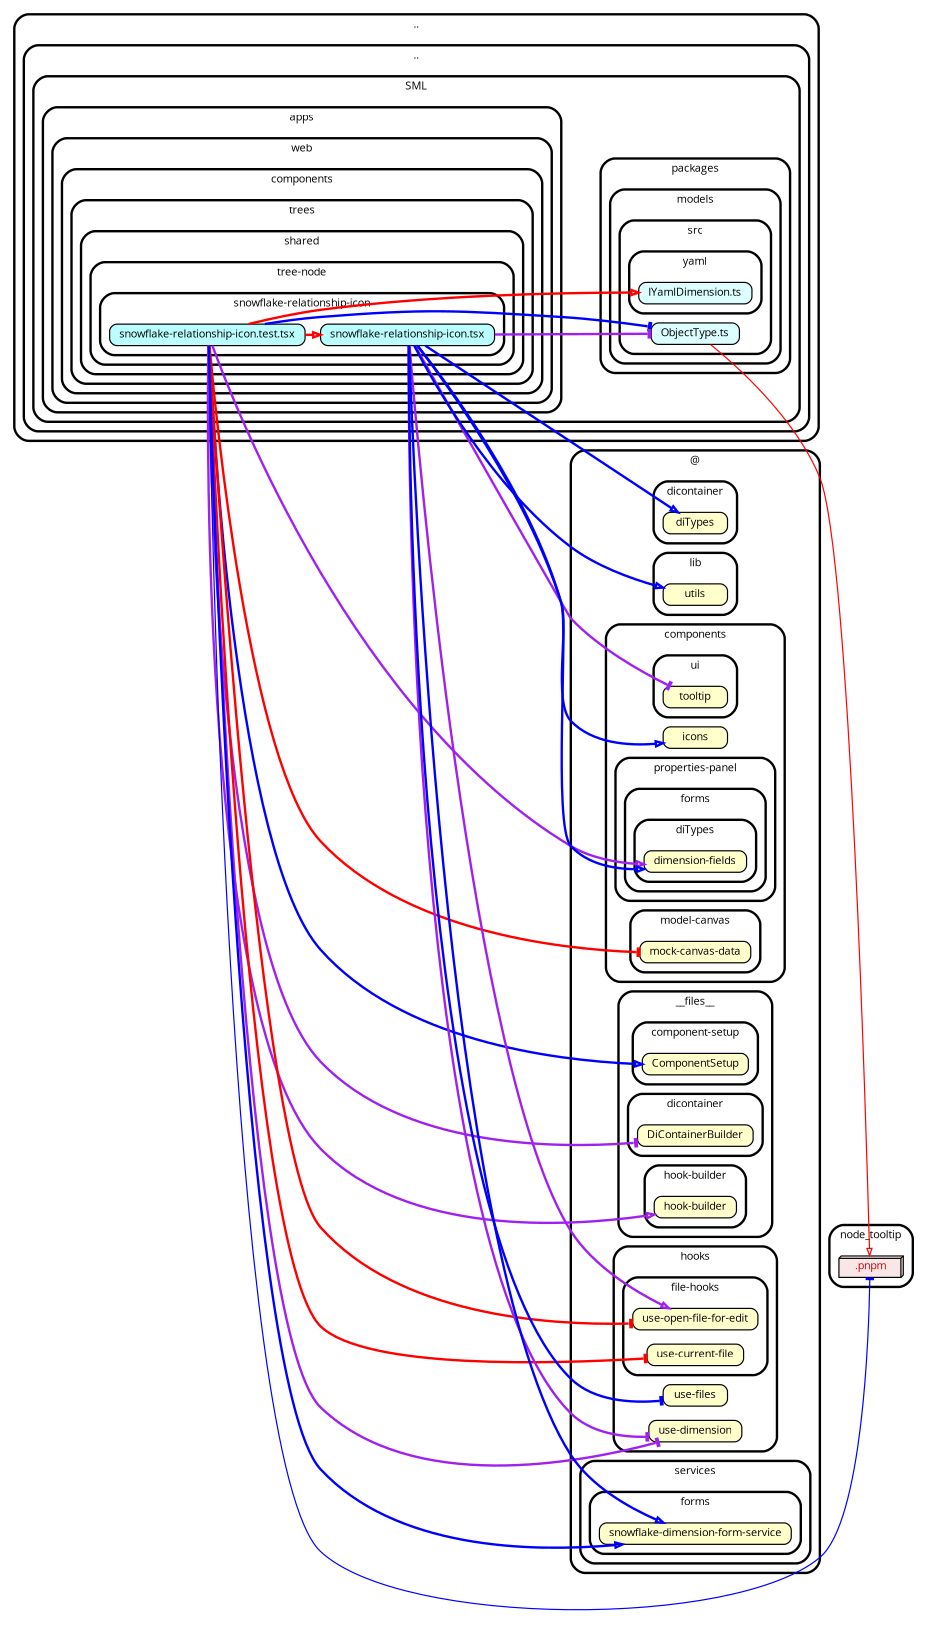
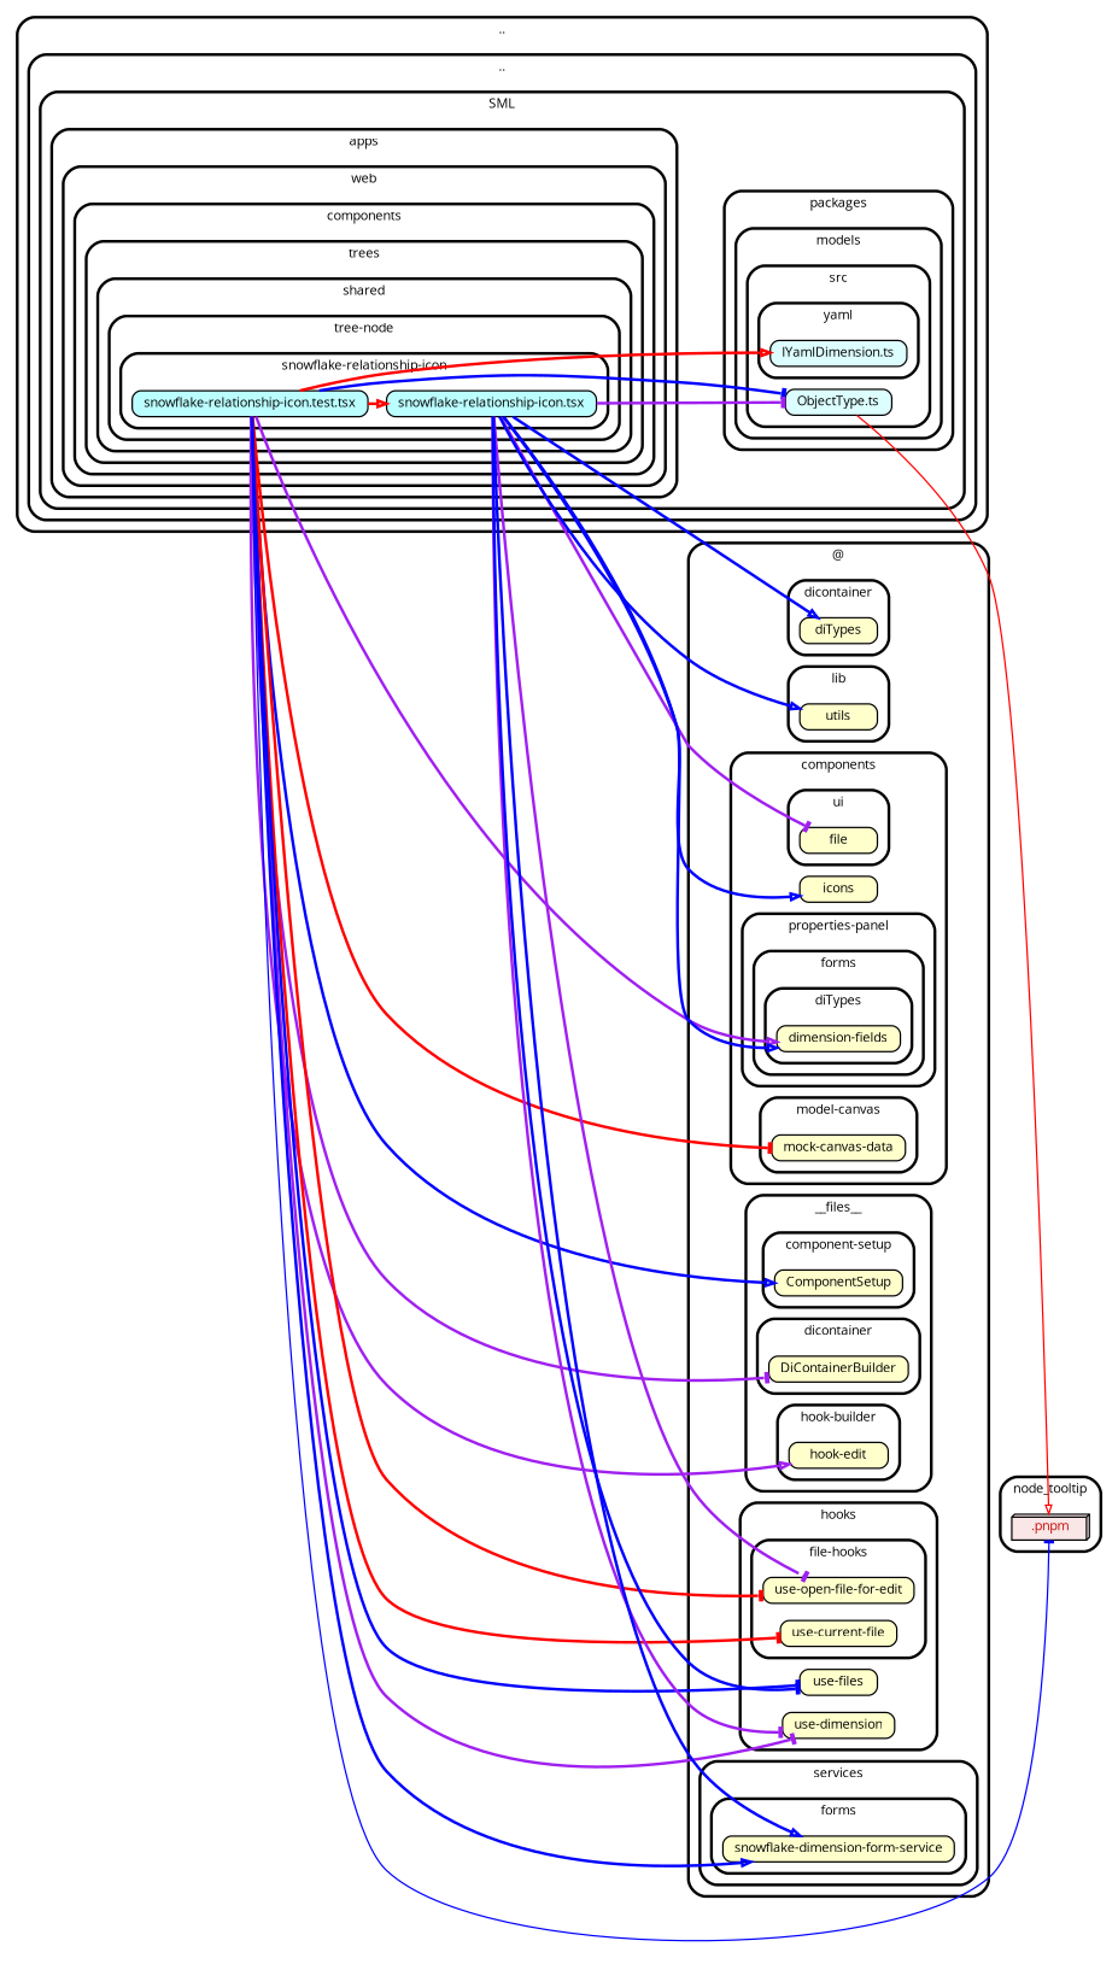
  strict digraph {
    compound=true
    fillcolor="#ffffff"
    fontname="Open Sans"
    fontsize=9
    nodesep=0.16
    rankdir=LR
    ranksep=0.18
    splines=true
    style="rounded,bold,filled"
    node [color=black fillcolor="#ffffcc" fontcolor=black fontname="Open Sans" fontsize=9 shape=box style="rounded, filled"]
    edge [arrowhead=onormal arrowsize=0.6 color=blue fontname="Open Sans" fontsize=9 penwidth=2.0]
    n1 [fillcolor="#bbfeff" height=0.2 label=<snowflake-relationship-icon.test.tsx>]
    n2 [fillcolor="#bbfeff" height=0.2 label=<snowflake-relationship-icon.tsx>]
    n3 [fillcolor="#ddfeff" height=0.2 label=<IYamlDimension.ts>]
    n4 [fillcolor="#ddfeff" height=0.2 label=<ObjectType.ts>]
    n5 [height=0.2 label=<ComponentSetup>]
    n6 [height=0.2 label=<DiContainerBuilder>]
-   n7 [height=0.2 label="hook-builder"]
+   n7 [height=0.2 label="hook-edit"]
    n8 [height=0.2 label=<mock-canvas-data>]
    n9 [height=0.2 label=<dimension-fields>]
-   n10 [height=0.2 label=tooltip]
+   n10 [height=0.2 label=file]
    n11 [height=0.2 label=<icons>]
    n12 [height=0.2 label=<diTypes>]
    n13 [height=0.2 label=<use-current-file>]
    n14 [height=0.2 label=<use-open-file-for-edit>]
    n15 [height=0.2 label=<use-dimension>]
    n16 [height=0.2 label=<use-files>]
    n17 [height=0.2 label=<utils>]
    n18 [height=0.2 label=<snowflake-dimension-form-service>]
    n19 [fillcolor="#c40b0a1a" fontcolor="#c40b0a" height=0.2 label=<.pnpm> shape=box3d]
    subgraph cluster_1 {
      label=".."
      subgraph cluster_2 {
        label=".."
        subgraph cluster_3 {
          label=SML
          subgraph cluster_4 {
            label=apps
            subgraph cluster_5 {
              label=web
              subgraph cluster_6 {
                label=components
                subgraph cluster_7 {
                  label=trees
                  subgraph cluster_8 {
                    label=shared
                    subgraph cluster_9 {
                      label="tree-node"
                      subgraph cluster_10 {
                        label="snowflake-relationship-icon"
                        n1
                        n2
                      }
                    }
                  }
                }
              }
            }
          }
          subgraph cluster_11 {
            label=packages
            subgraph cluster_12 {
              label=models
              subgraph cluster_13 {
                label=src
                n4
                subgraph cluster_14 {
                  label=yaml
                  n3
                }
              }
            }
          }
        }
      }
    }
    subgraph cluster_15 {
      label="@"
      subgraph cluster_16 {
        label=__files__
        subgraph cluster_17 {
          label="component-setup"
          n5
        }
        subgraph cluster_18 {
          label=dicontainer
          n6
        }
        subgraph cluster_19 {
          label="hook-builder"
          n7
        }
      }
      subgraph cluster_20 {
        label=components
        n11
        subgraph cluster_21 {
          label="model-canvas"
          n8
        }
        subgraph cluster_22 {
          label="properties-panel"
          subgraph cluster_23 {
            label=forms
            subgraph cluster_24 {
              label=diTypes
              n9
            }
          }
        }
        subgraph cluster_25 {
          label=ui
          n10
        }
      }
      subgraph cluster_26 {
        label=dicontainer
        n12
      }
      subgraph cluster_27 {
        label=hooks
        n15
        n16
        subgraph cluster_28 {
          label="file-hooks"
          n13
          n14
        }
      }
      subgraph cluster_29 {
        label=lib
        n17
      }
      subgraph cluster_30 {
        label=services
        subgraph cluster_31 {
          label=forms
          n18
        }
      }
    }
    subgraph cluster_32 {
      label=node_tooltip
      n19
    }
    n1 -> n2 [color=red]
    n1 -> n3 [color=red]
    n1 -> n4 [arrowhead=tee]
    n1 -> n5
    n1 -> n6 [arrowhead=tee color=purple]
    n1 -> n7 [color=purple]
    n1 -> n8 [arrowhead=tee color=red]
    n1 -> n9 [color=purple]
    n1 -> n13 [arrowhead=tee color=red]
    n1 -> n14 [arrowhead=tee color=red]
    n1 -> n15 [arrowhead=tee color=purple]
+   n1 -> n16 [arrowhead=tee]
    n1 -> n18
    n1 -> n19 [arrowhead=tee penwidth=1.0]
    n2 -> n4 [arrowhead=tee color=purple]
    n2 -> n9
    n2 -> n10 [arrowhead=tee color=purple]
    n2 -> n11
    n2 -> n12
-   n2 -> n14 [color=purple]
+   n2 -> n14 [arrowhead=tee color=purple]
    n2 -> n15 [arrowhead=tee color=purple]
    n2 -> n16 [arrowhead=tee]
    n2 -> n17
    n2 -> n18
    n4 -> n19 [color=red penwidth=1.0]
  }
